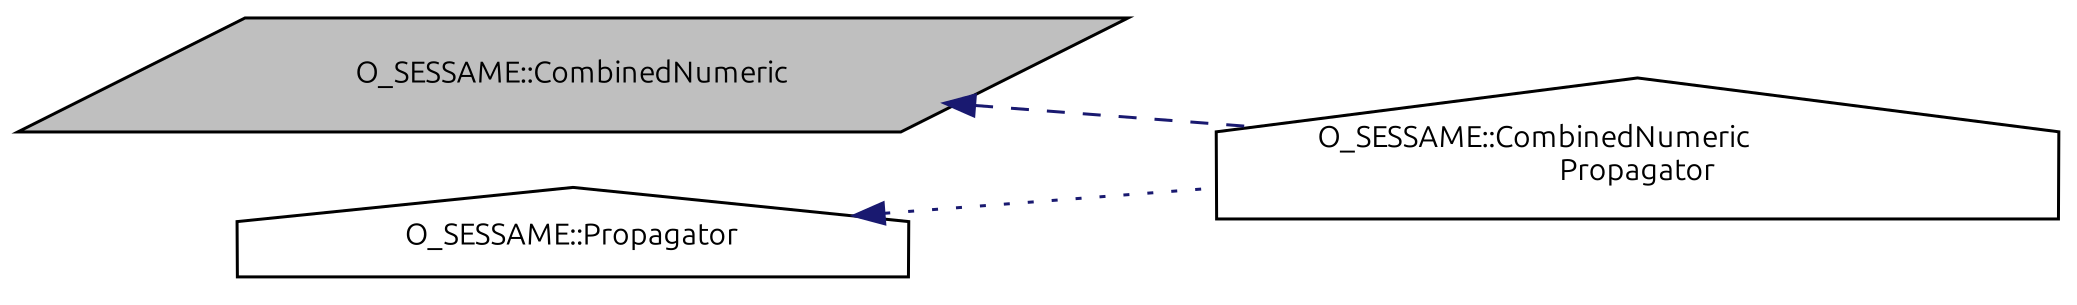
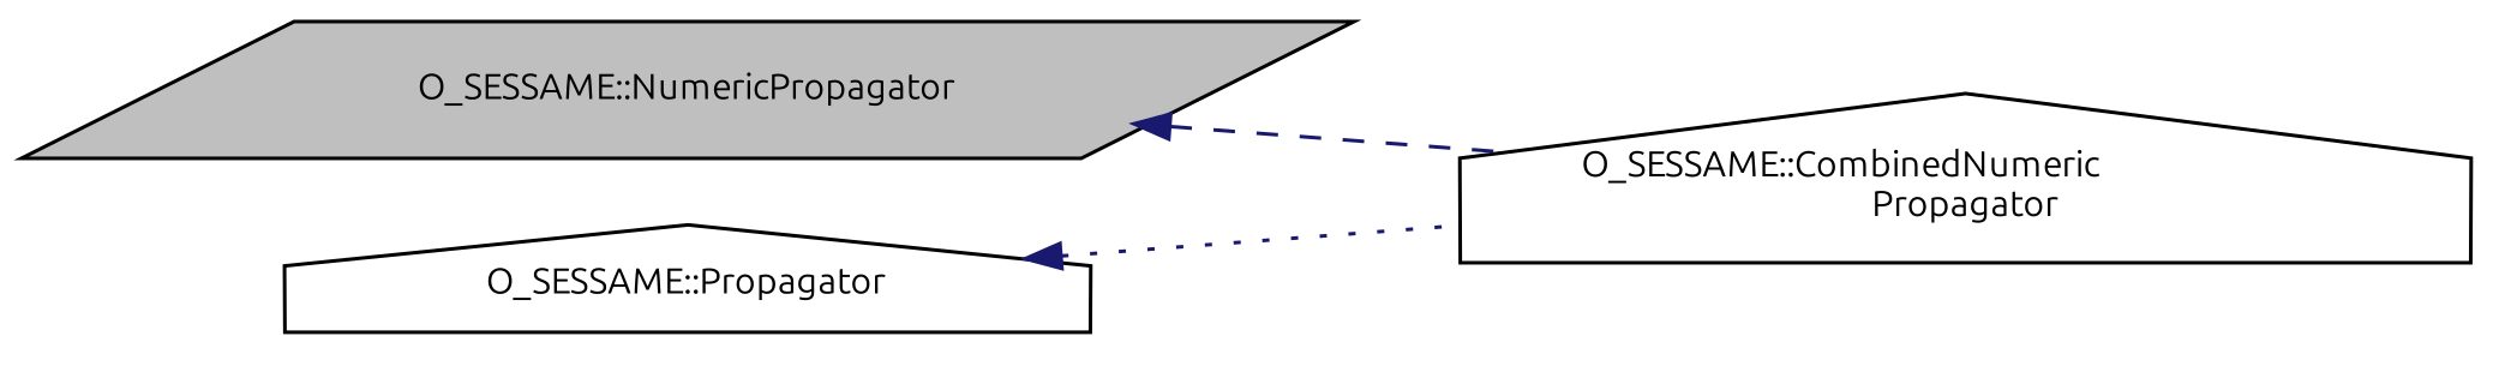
  digraph {
    fontname=Ubuntu
    rankdir=LR
    node [color=black fillcolor=white fontname=Ubuntu fontsize=10 shape=house style=filled]
    edge [color=midnightblue dir=back fontname=Ubuntu fontsize=10 labelfontname=Helvetica labelfontsize=10]
-   n1 [fillcolor=grey75 fontcolor=black height=0.2 label="O_SESSAME::CombinedNumeric" shape=parallelogram width=0.4]
+   n1 [fillcolor=grey75 fontcolor=black height=0.2 label="O_SESSAME::NumericPropagator" shape=parallelogram width=0.4]
    n2 [height=0.2 label="O_SESSAME::CombinedNumeric\lPropagator" width=0.4]
    n3 [height=0.2 label="O_SESSAME::Propagator" width=0.4]
    n1 -> n2 [style=dashed]
    n3 -> n2 [style=dotted]
  }
